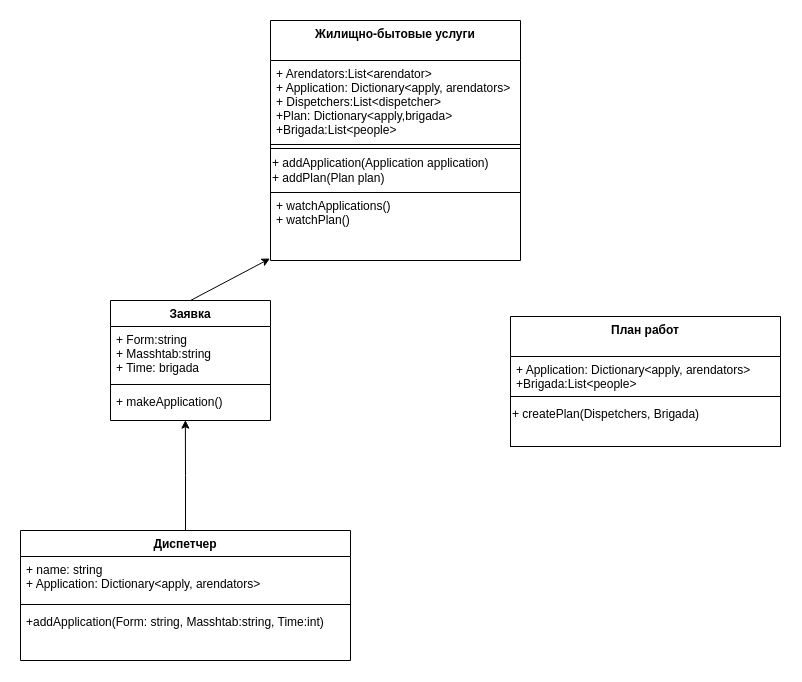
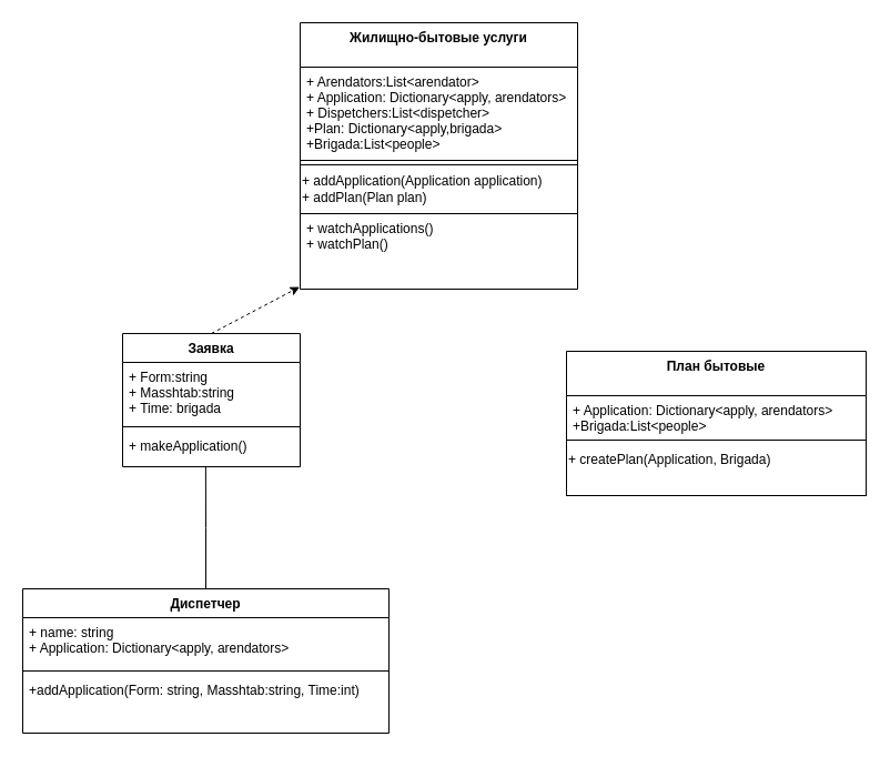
  <mxCell id="0" />
  <mxCell id="1" parent="0" />
  <mxCell id="2" value="Жилищно-бытовые услуги" style="swimlane;fontStyle=1;align=center;verticalAlign=top;childLayout=stackLayout;horizontal=1;startSize=40;horizontalStack=0;resizeParent=1;resizeParentMax=0;resizeLast=0;collapsible=1;marginBottom=0;fillColor=none;" parent="1" vertex="1"><mxGeometry x="270" y="20" width="250" height="240" as="geometry"><mxRectangle x="380" y="120" width="100" height="30" as="alternateBounds" /></mxGeometry></mxCell>
  <mxCell id="3" value="+ Arendators:List&lt;arendator&gt;&#10;+ Application: Dictionary&lt;apply, arendators&gt;&#10;+ Dispetchers:List&lt;dispetcher&gt;&#10;+Plan: Dictionary&lt;apply,brigada&gt;&#10;+Brigada:List&lt;people&gt;" style="text;strokeColor=none;fillColor=none;align=left;verticalAlign=top;spacingLeft=4;spacingRight=4;overflow=hidden;rotatable=0;points=[[0,0.5],[1,0.5]];portConstraint=eastwest;" parent="2" vertex="1"><mxGeometry y="40" width="250" height="80" as="geometry" /></mxCell>
  <mxCell id="4" value="" style="line;strokeWidth=1;fillColor=none;align=left;verticalAlign=middle;spacingTop=-1;spacingLeft=3;spacingRight=3;rotatable=0;labelPosition=right;points=[];portConstraint=eastwest;strokeColor=inherit;" parent="2" vertex="1"><mxGeometry y="120" width="250" height="8" as="geometry" /></mxCell>
  <mxCell id="5" value="+ addApplication(Application application)&lt;div&gt;+ addPlan(Plan plan)&lt;/div&gt;" style="rounded=0;whiteSpace=wrap;html=1;fillColor=none;align=left;" parent="2" vertex="1"><mxGeometry y="128" width="250" height="44" as="geometry" /></mxCell>
  <mxCell id="6" value="+ watchApplications()&#10;+ watchPlan()" style="text;strokeColor=none;fillColor=none;align=left;verticalAlign=top;spacingLeft=4;spacingRight=4;overflow=hidden;rotatable=0;points=[[0,0.5],[1,0.5]];portConstraint=eastwest;" parent="2" vertex="1"><mxGeometry y="172" width="250" height="68" as="geometry" /></mxCell>
  <mxCell id="7" value="Заявка" style="swimlane;fontStyle=1;align=center;verticalAlign=top;childLayout=stackLayout;horizontal=1;startSize=26;horizontalStack=0;resizeParent=1;resizeParentMax=0;resizeLast=0;collapsible=1;marginBottom=0;" parent="1" vertex="1"><mxGeometry x="110" y="300" width="160" height="120" as="geometry"><mxRectangle x="380" y="120" width="100" height="30" as="alternateBounds" /></mxGeometry></mxCell>
  <mxCell id="8" value="+ Form:string&#10;+ Masshtab:string &#10;+ Time: brigada" style="text;strokeColor=none;fillColor=none;align=left;verticalAlign=top;spacingLeft=4;spacingRight=4;overflow=hidden;rotatable=0;points=[[0,0.5],[1,0.5]];portConstraint=eastwest;" parent="7" vertex="1"><mxGeometry y="26" width="160" height="54" as="geometry" /></mxCell>
  <mxCell id="9" value="" style="line;strokeWidth=1;fillColor=none;align=left;verticalAlign=middle;spacingTop=-1;spacingLeft=3;spacingRight=3;rotatable=0;labelPosition=right;points=[];portConstraint=eastwest;strokeColor=inherit;" parent="7" vertex="1"><mxGeometry y="80" width="160" height="8" as="geometry" /></mxCell>
  <mxCell id="10" value="+ makeApplication()" style="text;strokeColor=none;fillColor=none;align=left;verticalAlign=top;spacingLeft=4;spacingRight=4;overflow=hidden;rotatable=0;points=[[0,0.5],[1,0.5]];portConstraint=eastwest;" parent="7" vertex="1"><mxGeometry y="88" width="160" height="32" as="geometry" /></mxCell>
  <mxCell id="11" value="Диспетчер" style="swimlane;fontStyle=1;align=center;verticalAlign=top;childLayout=stackLayout;horizontal=1;startSize=26;horizontalStack=0;resizeParent=1;resizeParentMax=0;resizeLast=0;collapsible=1;marginBottom=0;" parent="1" vertex="1"><mxGeometry x="20" y="530" width="330" height="130" as="geometry" /></mxCell>
  <mxCell id="12" value="+ name: string&#10;+ Application: Dictionary&lt;apply, arendators&gt;" style="text;strokeColor=none;fillColor=none;align=left;verticalAlign=top;spacingLeft=4;spacingRight=4;overflow=hidden;rotatable=0;points=[[0,0.5],[1,0.5]];portConstraint=eastwest;" parent="11" vertex="1"><mxGeometry y="26" width="330" height="44" as="geometry" /></mxCell>
  <mxCell id="13" value="" style="line;strokeWidth=1;fillColor=none;align=left;verticalAlign=middle;spacingTop=-1;spacingLeft=3;spacingRight=3;rotatable=0;labelPosition=right;points=[];portConstraint=eastwest;strokeColor=inherit;" parent="11" vertex="1"><mxGeometry y="70" width="330" height="8" as="geometry" /></mxCell>
  <mxCell id="14" value="+addApplication(Form: string, Masshtab:string, Time:int)" style="text;strokeColor=none;fillColor=none;align=left;verticalAlign=top;spacingLeft=4;spacingRight=4;overflow=hidden;rotatable=0;points=[[0,0.5],[1,0.5]];portConstraint=eastwest;" parent="11" vertex="1"><mxGeometry y="78" width="330" height="52" as="geometry" /></mxCell>
- <mxCell id="15" value="План работ" style="swimlane;fontStyle=1;align=center;verticalAlign=top;childLayout=stackLayout;horizontal=1;startSize=40;horizontalStack=0;resizeParent=1;resizeParentMax=0;resizeLast=0;collapsible=1;marginBottom=0;fillColor=none;" parent="1" vertex="1"><mxGeometry x="510" y="316" width="270" height="130" as="geometry"><mxRectangle x="380" y="120" width="100" height="30" as="alternateBounds" /></mxGeometry></mxCell>
+ <mxCell id="15" value="План бытовые" style="swimlane;fontStyle=1;align=center;verticalAlign=top;childLayout=stackLayout;horizontal=1;startSize=40;horizontalStack=0;resizeParent=1;resizeParentMax=0;resizeLast=0;collapsible=1;marginBottom=0;fillColor=none;" parent="1" vertex="1"><mxGeometry x="510" y="316" width="270" height="130" as="geometry"><mxRectangle x="380" y="120" width="100" height="30" as="alternateBounds" /></mxGeometry></mxCell>
  <mxCell id="16" value="+ Application: Dictionary&lt;apply, arendators&gt;&#10;+Brigada:List&lt;people&gt;" style="text;strokeColor=none;fillColor=none;align=left;verticalAlign=top;spacingLeft=4;spacingRight=4;overflow=hidden;rotatable=0;points=[[0,0.5],[1,0.5]];portConstraint=eastwest;" parent="15" vertex="1"><mxGeometry y="40" width="270" height="40" as="geometry" /></mxCell>
- <mxCell id="17" value="+ createPlan(Dispetchers, Brigada)&lt;div&gt;&lt;br/&gt;&lt;/div&gt;" style="rounded=0;whiteSpace=wrap;html=1;fillColor=none;align=left;" parent="15" vertex="1"><mxGeometry y="80" width="270" height="50" as="geometry" /></mxCell>
- <mxCell id="18" style="edgeStyle=orthogonalEdgeStyle;rounded=0;orthogonalLoop=1;jettySize=auto;html=1;entryX=0.468;entryY=0.99;entryDx=0;entryDy=0;entryPerimeter=0;" parent="1" source="11" target="10" edge="1"><mxGeometry relative="1" as="geometry" /></mxCell>
- <mxCell id="19" value="" style="endArrow=classic;html=1;rounded=0;entryX=-0.002;entryY=0.971;entryDx=0;entryDy=0;entryPerimeter=0;exitX=0.5;exitY=0;exitDx=0;exitDy=0;" parent="1" source="7" target="6" edge="1"><mxGeometry width="50" height="50" relative="1" as="geometry"><mxPoint x="80" y="410" as="sourcePoint" /><mxPoint x="130" y="360" as="targetPoint" /></mxGeometry></mxCell>
+ <mxCell id="17" value="+ createPlan(Application, Brigada)&lt;div&gt;&lt;br/&gt;&lt;/div&gt;" style="rounded=0;whiteSpace=wrap;html=1;fillColor=none;align=left;" parent="15" vertex="1"><mxGeometry y="80" width="270" height="50" as="geometry" /></mxCell>
+ <mxCell id="18" style="edgeStyle=orthogonalEdgeStyle;rounded=0;orthogonalLoop=1;jettySize=auto;html=1;entryX=0.468;entryY=0.99;entryDx=0;entryDy=0;entryPerimeter=0;endArrow=none;" parent="1" source="11" target="10" edge="1"><mxGeometry relative="1" as="geometry" /></mxCell>
+ <mxCell id="19" value="" style="endArrow=classic;html=1;rounded=0;entryX=-0.002;entryY=0.971;entryDx=0;entryDy=0;entryPerimeter=0;exitX=0.5;exitY=0;exitDx=0;exitDy=0;dashed=1;" parent="1" source="7" target="6" edge="1"><mxGeometry width="50" height="50" relative="1" as="geometry"><mxPoint x="80" y="410" as="sourcePoint" /><mxPoint x="130" y="360" as="targetPoint" /></mxGeometry></mxCell>
